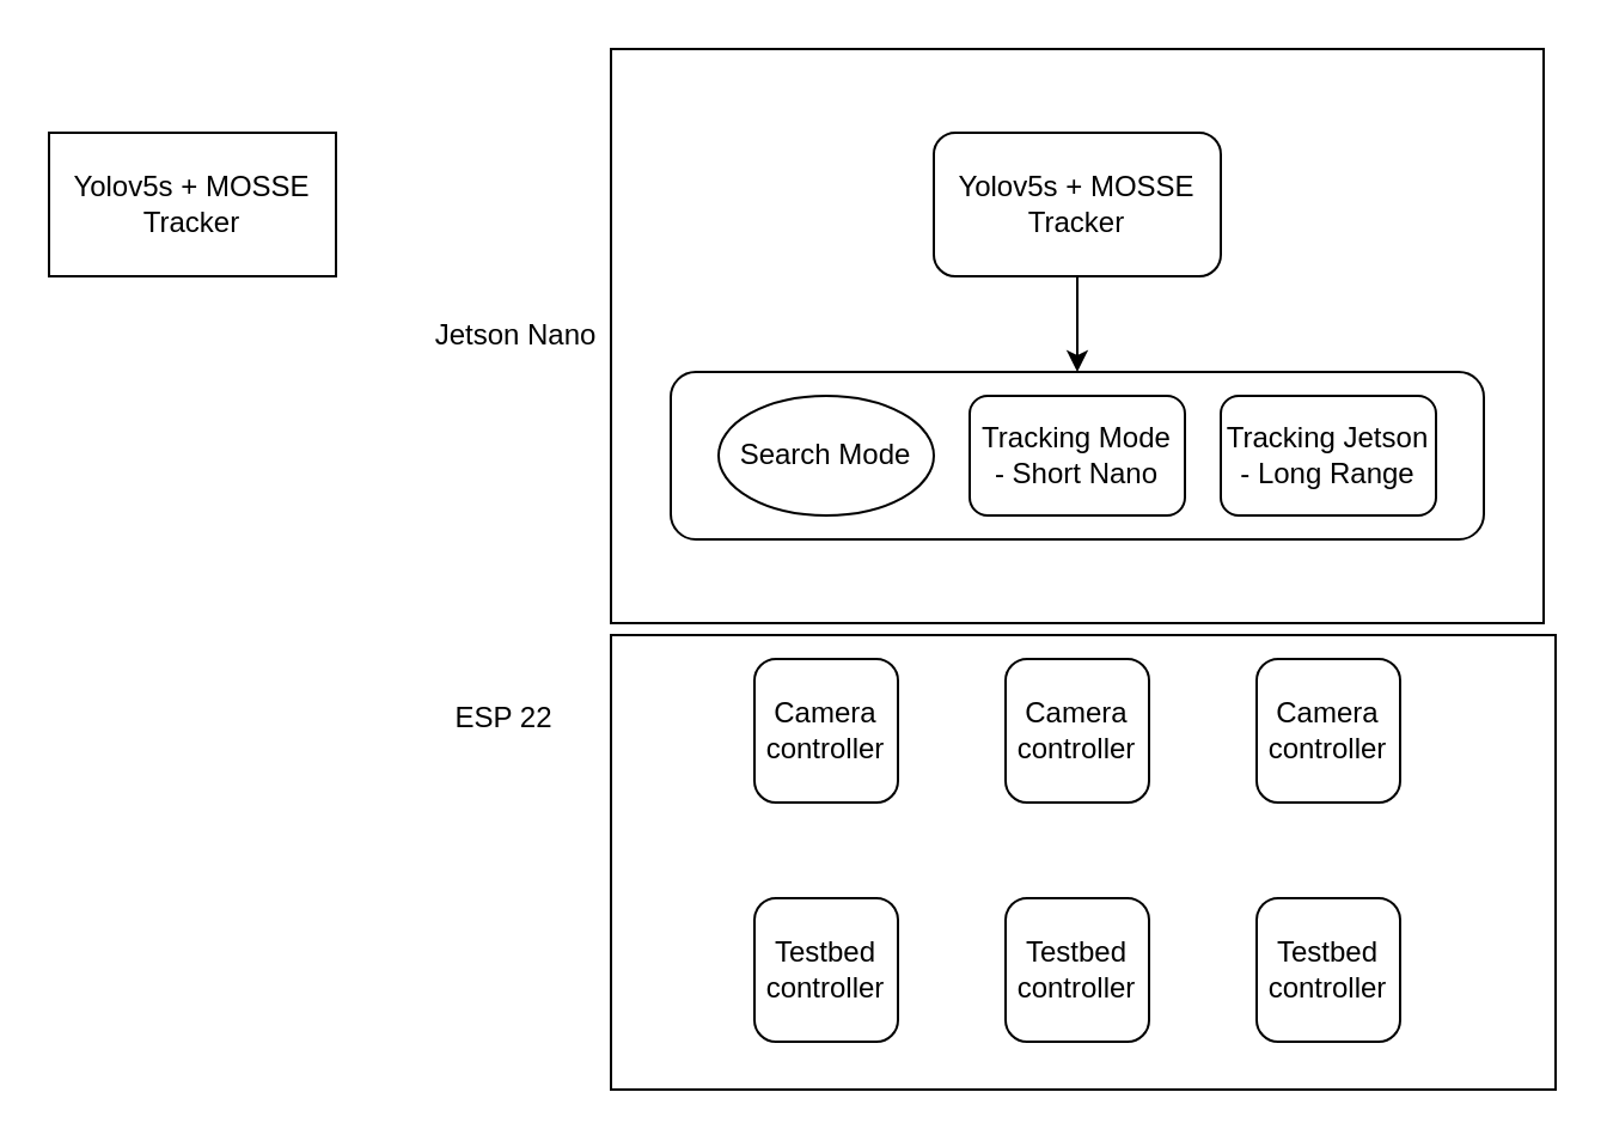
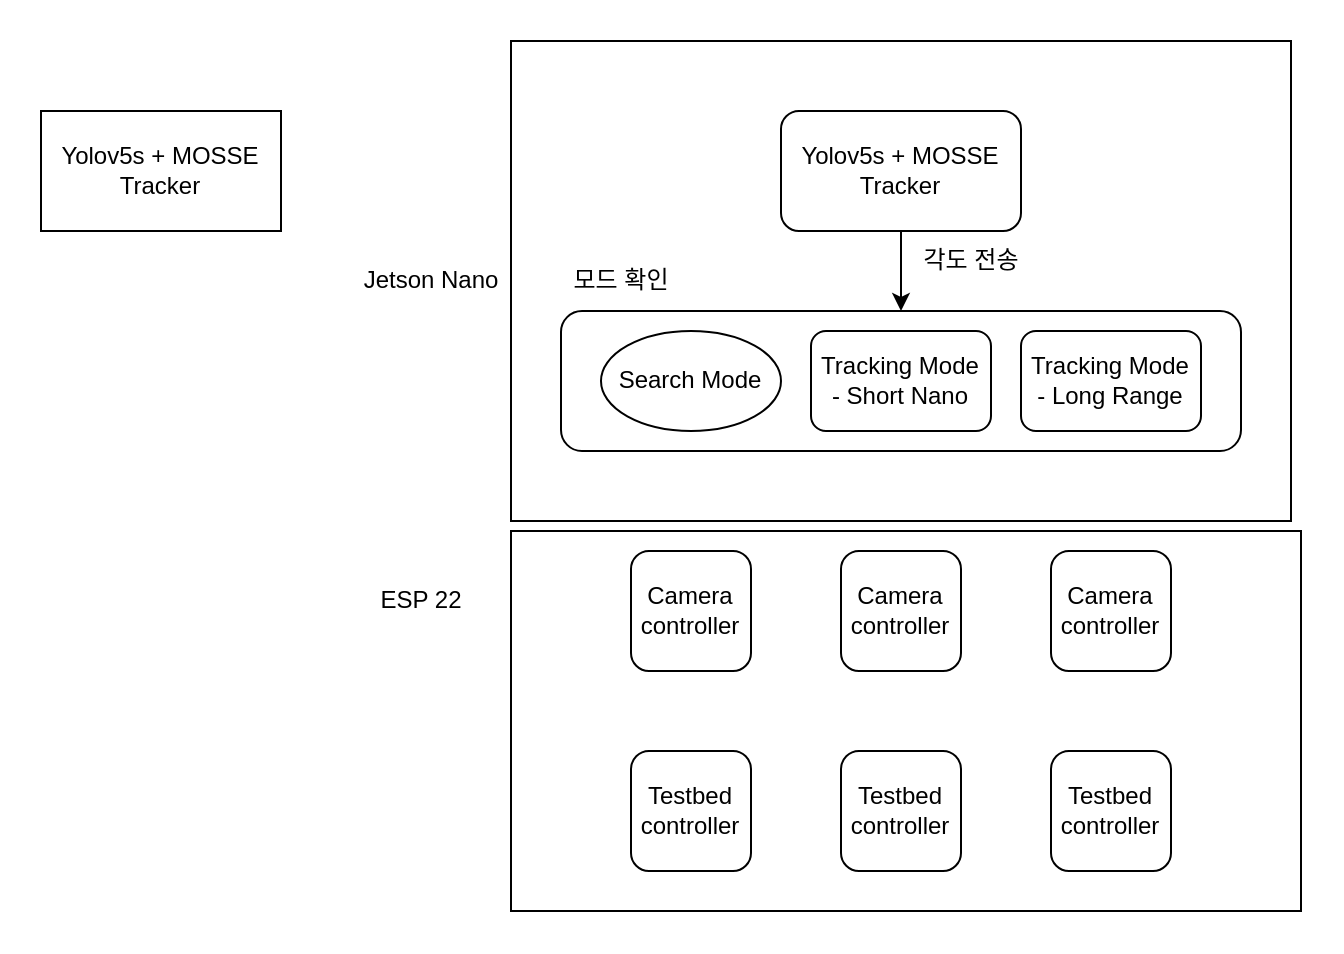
  <mxCell id="0" />
  <mxCell id="1" parent="0" />
  <mxCell id="2" value="" style="rounded=0;whiteSpace=wrap;html=1;" vertex="1" parent="1"><mxGeometry x="255" y="265" width="395" height="190" as="geometry" /></mxCell>
  <mxCell id="3" value="" style="rounded=0;whiteSpace=wrap;html=1;" vertex="1" parent="1"><mxGeometry x="255" y="20" width="390" height="240" as="geometry" /></mxCell>
  <mxCell id="4" value="" style="rounded=1;whiteSpace=wrap;html=1;" vertex="1" parent="1"><mxGeometry x="280" y="155" width="340" height="70" as="geometry" /></mxCell>
  <mxCell id="5" value="Yolov5s + MOSSE Tracker" style="rounded=0;whiteSpace=wrap;html=1;" vertex="1" parent="1"><mxGeometry x="20" y="55" width="120" height="60" as="geometry" /></mxCell>
  <mxCell id="6" value="Yolov5s + MOSSE Tracker" style="rounded=1;whiteSpace=wrap;html=1;" vertex="1" parent="1"><mxGeometry x="390" y="55" width="120" height="60" as="geometry" /></mxCell>
  <mxCell id="7" value="Search Mode" style="ellipse;whiteSpace=wrap;html=1;" vertex="1" parent="1"><mxGeometry x="300" y="165" width="90" height="50" as="geometry" /></mxCell>
  <mxCell id="8" value="Tracking Mode&lt;br&gt;- Short Nano" style="rounded=1;whiteSpace=wrap;html=1;" vertex="1" parent="1"><mxGeometry x="405" y="165" width="90" height="50" as="geometry" /></mxCell>
- <mxCell id="9" value="Tracking Jetson&lt;br&gt;- Long Range" style="rounded=1;whiteSpace=wrap;html=1;" vertex="1" parent="1"><mxGeometry x="510" y="165" width="90" height="50" as="geometry" /></mxCell>
+ <mxCell id="9" value="Tracking Mode&lt;br&gt;- Long Range" style="rounded=1;whiteSpace=wrap;html=1;" vertex="1" parent="1"><mxGeometry x="510" y="165" width="90" height="50" as="geometry" /></mxCell>
  <mxCell id="10" value="" style="endArrow=classic;html=1;rounded=0;entryX=0.5;entryY=0;entryDx=0;entryDy=0;exitX=0.5;exitY=1;exitDx=0;exitDy=0;" edge="1" parent="1" source="6" target="4"><mxGeometry width="50" height="50" relative="1" as="geometry"><mxPoint x="330" y="235" as="sourcePoint" /><mxPoint x="380" y="185" as="targetPoint" /></mxGeometry></mxCell>
+ <mxCell id="11" value="각도 전송" style="text;html=1;align=center;verticalAlign=middle;resizable=0;points=[];autosize=1;strokeColor=none;fillColor=none;" vertex="1" parent="1"><mxGeometry x="450" y="115" width="70" height="30" as="geometry" /></mxCell>
  <mxCell id="12" value="Testbed controller" style="rounded=1;whiteSpace=wrap;html=1;" vertex="1" parent="1"><mxGeometry x="315" y="375" width="60" height="60" as="geometry" /></mxCell>
  <mxCell id="13" value="Camera&lt;br&gt;controller" style="rounded=1;whiteSpace=wrap;html=1;" vertex="1" parent="1"><mxGeometry x="315" y="275" width="60" height="60" as="geometry" /></mxCell>
+ <mxCell id="14" value="모드 확인" style="text;html=1;align=center;verticalAlign=middle;resizable=0;points=[];autosize=1;strokeColor=none;fillColor=none;" vertex="1" parent="1"><mxGeometry x="275" y="125" width="70" height="30" as="geometry" /></mxCell>
  <mxCell id="15" value="Jetson Nano" style="text;html=1;align=center;verticalAlign=middle;resizable=0;points=[];autosize=1;strokeColor=none;fillColor=none;" vertex="1" parent="1"><mxGeometry x="170" y="125" width="90" height="30" as="geometry" /></mxCell>
  <mxCell id="16" value="ESP 22" style="text;html=1;align=center;verticalAlign=middle;resizable=0;points=[];autosize=1;strokeColor=none;fillColor=none;" vertex="1" parent="1"><mxGeometry x="180" y="285" width="60" height="30" as="geometry" /></mxCell>
  <mxCell id="17" value="Testbed controller" style="rounded=1;whiteSpace=wrap;html=1;" vertex="1" parent="1"><mxGeometry x="420" y="375" width="60" height="60" as="geometry" /></mxCell>
  <mxCell id="18" value="Camera&lt;br&gt;controller" style="rounded=1;whiteSpace=wrap;html=1;" vertex="1" parent="1"><mxGeometry x="420" y="275" width="60" height="60" as="geometry" /></mxCell>
  <mxCell id="19" value="Testbed controller" style="rounded=1;whiteSpace=wrap;html=1;" vertex="1" parent="1"><mxGeometry x="525" y="375" width="60" height="60" as="geometry" /></mxCell>
  <mxCell id="20" value="Camera&lt;br&gt;controller" style="rounded=1;whiteSpace=wrap;html=1;" vertex="1" parent="1"><mxGeometry x="525" y="275" width="60" height="60" as="geometry" /></mxCell>
